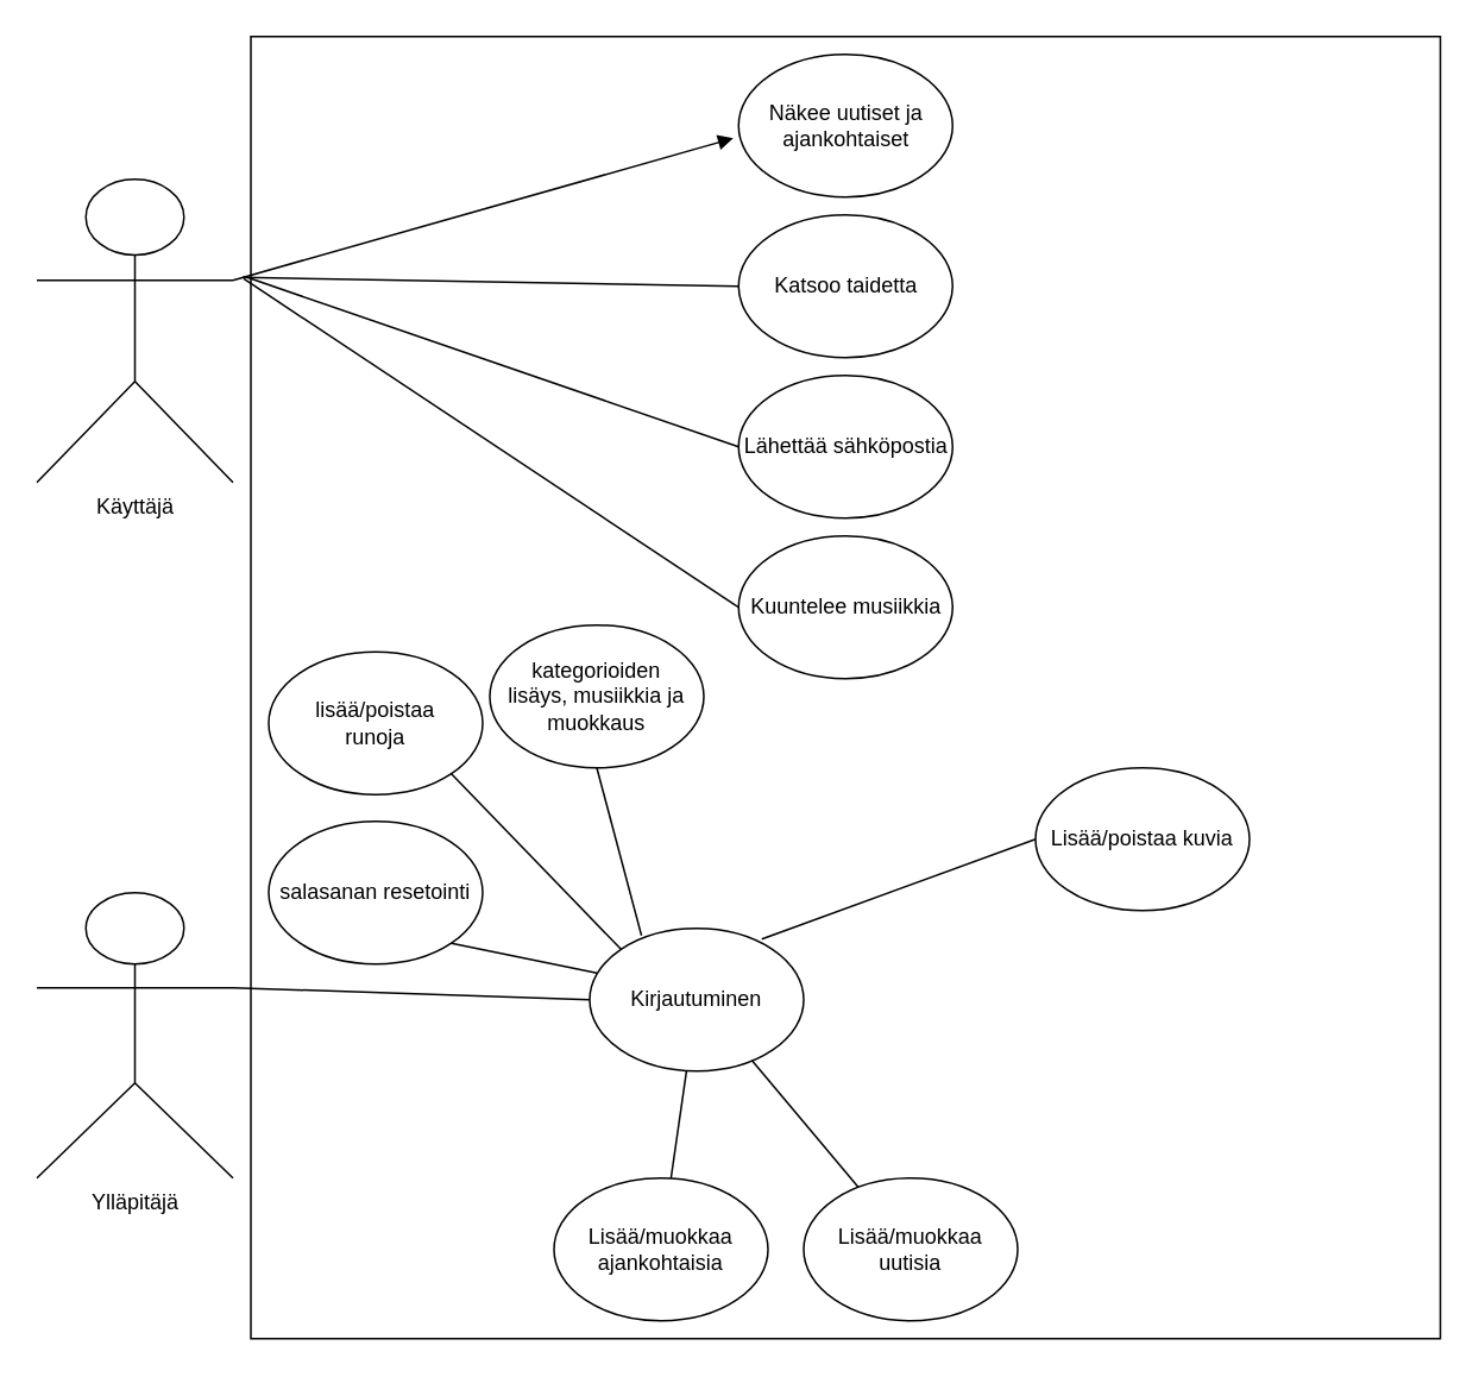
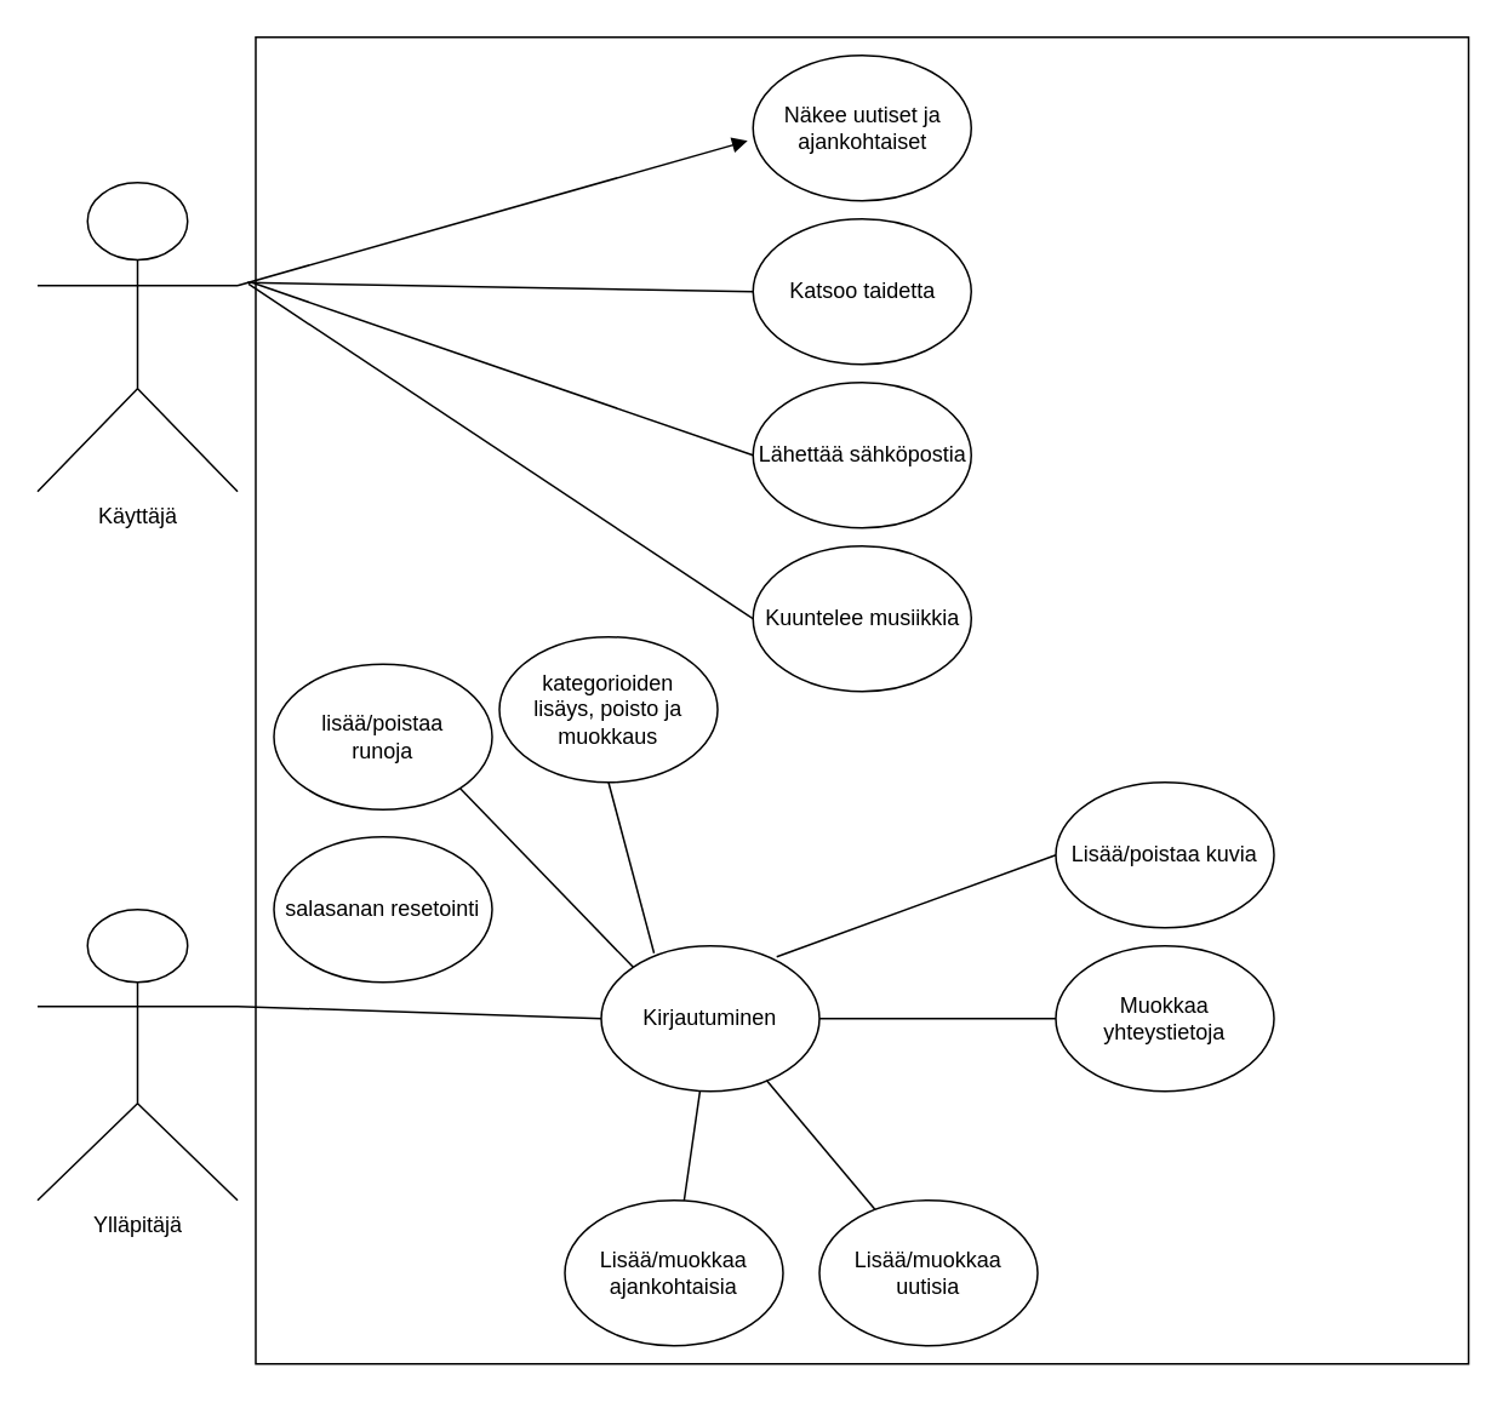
  <mxCell id="0" />
  <mxCell id="1" parent="0" />
  <mxCell id="2" value="Käyttäjä" style="shape=umlActor;verticalLabelPosition=bottom;verticalAlign=top;html=1;outlineConnect=0;" parent="1" vertex="1"><mxGeometry x="20" y="100" width="110" height="170" as="geometry" /></mxCell>
  <mxCell id="3" value="Ylläpitäjä" style="shape=umlActor;verticalLabelPosition=bottom;verticalAlign=top;html=1;outlineConnect=0;" parent="1" vertex="1"><mxGeometry x="20" y="500" width="110" height="160" as="geometry" /></mxCell>
  <mxCell id="4" value="" style="rounded=0;whiteSpace=wrap;html=1;" parent="1" vertex="1"><mxGeometry x="140" y="20" width="667" height="730" as="geometry" /></mxCell>
  <mxCell id="5" value="Katsoo taidetta" style="ellipse;whiteSpace=wrap;html=1;" parent="1" vertex="1"><mxGeometry x="413.5" y="120" width="120" height="80" as="geometry" /></mxCell>
  <mxCell id="6" value="Näkee uutiset ja ajankohtaiset" style="ellipse;whiteSpace=wrap;html=1;" parent="1" vertex="1"><mxGeometry x="413.5" y="30" width="120" height="80" as="geometry" /></mxCell>
  <mxCell id="7" value="Kuuntelee musiikkia" style="ellipse;whiteSpace=wrap;html=1;" parent="1" vertex="1"><mxGeometry x="413.5" y="300" width="120" height="80" as="geometry" /></mxCell>
  <mxCell id="8" value="Lähettää sähköpostia" style="ellipse;whiteSpace=wrap;html=1;" parent="1" vertex="1"><mxGeometry x="413.5" y="210" width="120" height="80" as="geometry" /></mxCell>
  <mxCell id="9" value="Kirjautuminen" style="ellipse;whiteSpace=wrap;html=1;" parent="1" vertex="1"><mxGeometry x="330" y="520" width="120" height="80" as="geometry" /></mxCell>
  <mxCell id="10" value="" style="endArrow=none;html=1;exitX=1;exitY=0.333;exitDx=0;exitDy=0;exitPerimeter=0;entryX=0;entryY=0.5;entryDx=0;entryDy=0;" parent="1" source="3" target="9" edge="1"><mxGeometry width="50" height="50" relative="1" as="geometry"><mxPoint x="230" y="540" as="sourcePoint" /><mxPoint x="250" y="560" as="targetPoint" /></mxGeometry></mxCell>
  <mxCell id="11" value="" style="endArrow=none;html=1;entryX=0;entryY=0.5;entryDx=0;entryDy=0;exitX=-0.007;exitY=0.185;exitDx=0;exitDy=0;exitPerimeter=0;" parent="1" source="4" target="5" edge="1"><mxGeometry width="50" height="50" relative="1" as="geometry"><mxPoint x="480" y="300" as="sourcePoint" /><mxPoint x="460" y="360" as="targetPoint" /></mxGeometry></mxCell>
  <mxCell id="12" value="" style="endArrow=none;html=1;entryX=0;entryY=0.5;entryDx=0;entryDy=0;exitX=-0.003;exitY=0.185;exitDx=0;exitDy=0;exitPerimeter=0;" parent="1" source="4" target="8" edge="1"><mxGeometry width="50" height="50" relative="1" as="geometry"><mxPoint x="480" y="300" as="sourcePoint" /><mxPoint x="460" y="340" as="targetPoint" /></mxGeometry></mxCell>
  <mxCell id="13" value="" style="endArrow=none;html=1;entryX=0;entryY=0.5;entryDx=0;entryDy=0;exitX=-0.006;exitY=0.186;exitDx=0;exitDy=0;exitPerimeter=0;" parent="1" source="4" target="7" edge="1"><mxGeometry width="50" height="50" relative="1" as="geometry"><mxPoint x="480" y="300" as="sourcePoint" /><mxPoint x="450" y="380" as="targetPoint" /></mxGeometry></mxCell>
  <mxCell id="14" value="" style="endArrow=block;html=1;entryX=-0.025;entryY=0.588;entryDx=0;entryDy=0;entryPerimeter=0;exitX=1;exitY=0.333;exitDx=0;exitDy=0;exitPerimeter=0;" parent="1" source="2" target="6" edge="1"><mxGeometry width="50" height="50" relative="1" as="geometry"><mxPoint x="380" y="130" as="sourcePoint" /><mxPoint x="430" y="80" as="targetPoint" /></mxGeometry></mxCell>
  <mxCell id="15" value="Lisää/poistaa kuvia" style="ellipse;whiteSpace=wrap;html=1;" parent="1" vertex="1"><mxGeometry x="580" y="430" width="120" height="80" as="geometry" /></mxCell>
+ <mxCell id="16" value="Muokkaa yhteystietoja" style="ellipse;whiteSpace=wrap;html=1;" parent="1" vertex="1"><mxGeometry x="580" y="520" width="120" height="80" as="geometry" /></mxCell>
  <mxCell id="17" value="" style="endArrow=none;html=1;entryX=0;entryY=0.5;entryDx=0;entryDy=0;exitX=0.804;exitY=0.075;exitDx=0;exitDy=0;exitPerimeter=0;" parent="1" source="9" target="15" edge="1"><mxGeometry width="50" height="50" relative="1" as="geometry"><mxPoint x="500" y="530" as="sourcePoint" /><mxPoint x="550" y="480" as="targetPoint" /></mxGeometry></mxCell>
+ <mxCell id="18" value="" style="endArrow=none;html=1;entryX=0;entryY=0.5;entryDx=0;entryDy=0;exitX=1;exitY=0.5;exitDx=0;exitDy=0;" parent="1" source="9" target="16" edge="1"><mxGeometry width="50" height="50" relative="1" as="geometry"><mxPoint x="450" y="680" as="sourcePoint" /><mxPoint x="500" y="630" as="targetPoint" /></mxGeometry></mxCell>
  <mxCell id="19" value="Lisää/muokkaa&lt;br&gt;uutisia" style="ellipse;whiteSpace=wrap;html=1;" vertex="1" parent="1"><mxGeometry x="450" y="660" width="120" height="80" as="geometry" /></mxCell>
  <mxCell id="20" value="Lisää/muokkaa&lt;br&gt;ajankohtaisia" style="ellipse;whiteSpace=wrap;html=1;" vertex="1" parent="1"><mxGeometry x="310" y="660" width="120" height="80" as="geometry" /></mxCell>
  <mxCell id="21" value="" style="endArrow=none;html=1;" edge="1" parent="1" source="20" target="9"><mxGeometry width="50" height="50" relative="1" as="geometry"><mxPoint x="290" y="650" as="sourcePoint" /><mxPoint x="340" y="600" as="targetPoint" /></mxGeometry></mxCell>
  <mxCell id="22" value="" style="endArrow=none;html=1;entryX=0.758;entryY=0.925;entryDx=0;entryDy=0;entryPerimeter=0;" edge="1" parent="1" source="19" target="9"><mxGeometry width="50" height="50" relative="1" as="geometry"><mxPoint x="410" y="670" as="sourcePoint" /><mxPoint x="460" y="620" as="targetPoint" /></mxGeometry></mxCell>
  <mxCell id="23" value="salasanan resetointi" style="ellipse;whiteSpace=wrap;html=1;" vertex="1" parent="1"><mxGeometry x="150" y="460" width="120" height="80" as="geometry" /></mxCell>
- <mxCell id="24" value="" style="endArrow=none;html=1;entryX=1;entryY=1;entryDx=0;entryDy=0;exitX=0.033;exitY=0.313;exitDx=0;exitDy=0;exitPerimeter=0;" edge="1" parent="1" source="9" target="23"><mxGeometry width="50" height="50" relative="1" as="geometry"><mxPoint x="330" y="520" as="sourcePoint" /><mxPoint x="380" y="470" as="targetPoint" /></mxGeometry></mxCell>
  <mxCell id="25" value="lisää/poistaa&lt;br&gt;runoja" style="ellipse;whiteSpace=wrap;html=1;" vertex="1" parent="1"><mxGeometry x="150" y="365" width="120" height="80" as="geometry" /></mxCell>
  <mxCell id="26" value="" style="endArrow=none;html=1;entryX=1;entryY=1;entryDx=0;entryDy=0;exitX=0;exitY=0;exitDx=0;exitDy=0;" edge="1" parent="1" source="9" target="25"><mxGeometry width="50" height="50" relative="1" as="geometry"><mxPoint x="310" y="500" as="sourcePoint" /><mxPoint x="360" y="450" as="targetPoint" /></mxGeometry></mxCell>
- <mxCell id="27" value="kategorioiden&lt;br&gt;lisäys, musiikkia ja muokkaus" style="ellipse;whiteSpace=wrap;html=1;" vertex="1" parent="1"><mxGeometry x="274" y="350" width="120" height="80" as="geometry" /></mxCell>
+ <mxCell id="27" value="kategorioiden&lt;br&gt;lisäys, poisto ja muokkaus" style="ellipse;whiteSpace=wrap;html=1;" vertex="1" parent="1"><mxGeometry x="274" y="350" width="120" height="80" as="geometry" /></mxCell>
  <mxCell id="28" value="" style="endArrow=none;html=1;entryX=0.5;entryY=1;entryDx=0;entryDy=0;exitX=0.242;exitY=0.05;exitDx=0;exitDy=0;exitPerimeter=0;" edge="1" parent="1" source="9" target="27"><mxGeometry width="50" height="50" relative="1" as="geometry"><mxPoint x="350" y="500" as="sourcePoint" /><mxPoint x="400" y="450" as="targetPoint" /></mxGeometry></mxCell>
